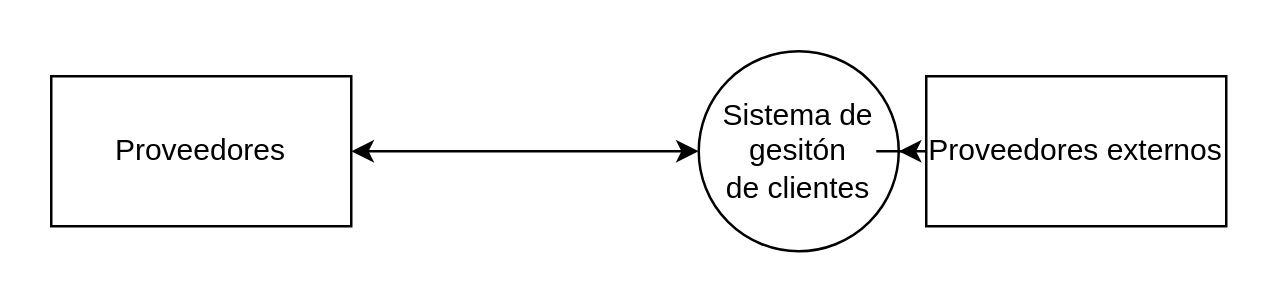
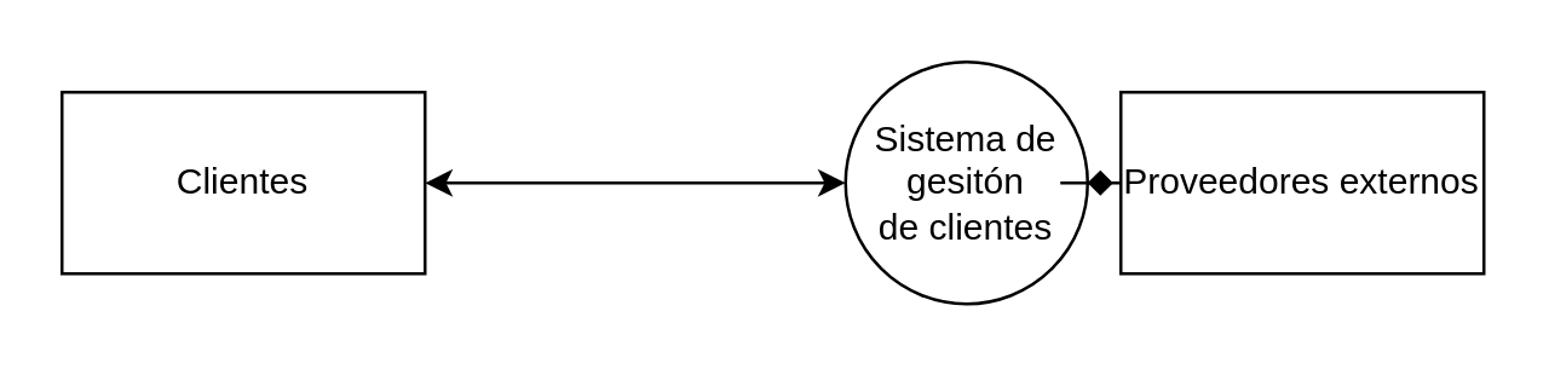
  <mxCell id="0" />
  <mxCell id="1" parent="0" />
  <mxCell id="2" value="&lt;div&gt;Sistema de &lt;br&gt;&lt;/div&gt;&lt;div&gt;gesitón&lt;/div&gt;&lt;div&gt;de clientes&lt;br&gt;&lt;/div&gt;" style="ellipse;whiteSpace=wrap;html=1;aspect=fixed;" vertex="1" parent="1"><mxGeometry x="279" y="20" width="80" height="80" as="geometry" /></mxCell>
- <mxCell id="3" value="Proveedores" style="rounded=0;whiteSpace=wrap;html=1;" vertex="1" parent="1"><mxGeometry x="20" y="30" width="120" height="60" as="geometry" /></mxCell>
- <mxCell id="4" value="" style="edgeStyle=orthogonalEdgeStyle;rounded=0;orthogonalLoop=1;jettySize=auto;html=1;" edge="1" parent="1" source="5" target="2"><mxGeometry relative="1" as="geometry" /></mxCell>
+ <mxCell id="3" value="Clientes" style="rounded=0;whiteSpace=wrap;html=1;" vertex="1" parent="1"><mxGeometry x="20" y="30" width="120" height="60" as="geometry" /></mxCell>
+ <mxCell id="4" value="" style="edgeStyle=orthogonalEdgeStyle;rounded=0;orthogonalLoop=1;jettySize=auto;html=1;endArrow=diamond;" edge="1" parent="1" source="5" target="2"><mxGeometry relative="1" as="geometry" /></mxCell>
  <mxCell id="5" value="Proveedores externos" style="rounded=0;whiteSpace=wrap;html=1;" vertex="1" parent="1"><mxGeometry x="370" y="30" width="120" height="60" as="geometry" /></mxCell>
  <mxCell id="6" value="" style="endArrow=classic;startArrow=classic;html=1;rounded=0;exitX=1;exitY=0.5;exitDx=0;exitDy=0;entryX=0;entryY=0.5;entryDx=0;entryDy=0;" edge="1" parent="1" source="3" target="2"><mxGeometry width="50" height="50" relative="1" as="geometry"><mxPoint x="160" y="85" as="sourcePoint" /><mxPoint x="210" y="35" as="targetPoint" /></mxGeometry></mxCell>
